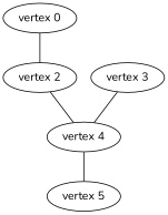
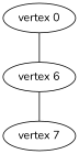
  graph {
    fontname=Nunito
    node [fontname=Nunito]
    edge [fontname=Nunito]
    n1 [label="vertex 0"]
-   "vertex 2"
-   "vertex 4"
-   "vertex 3"
-   "vertex 5"
+   "vertex 2" [label="vertex 6"]
+   "vertex 4" [label="vertex 7"]
    n1 -- "vertex 2"
    "vertex 2" -- "vertex 4"
-   "vertex 4" -- "vertex 5"
-   "vertex 3" -- "vertex 4"
  }
